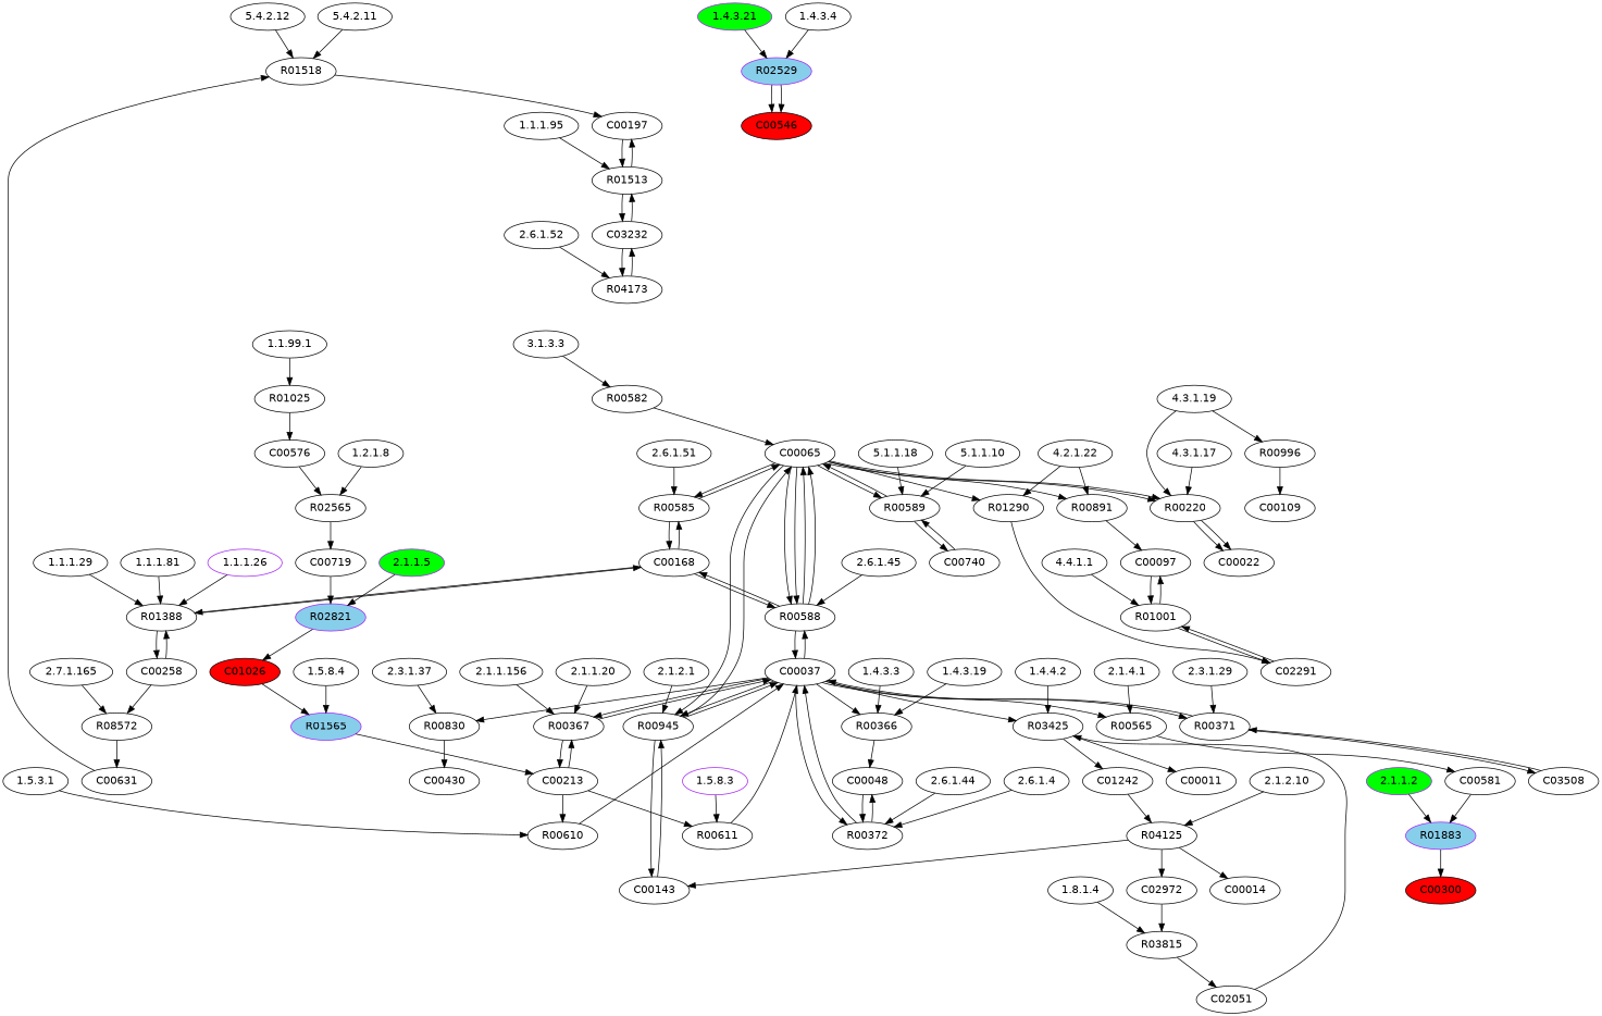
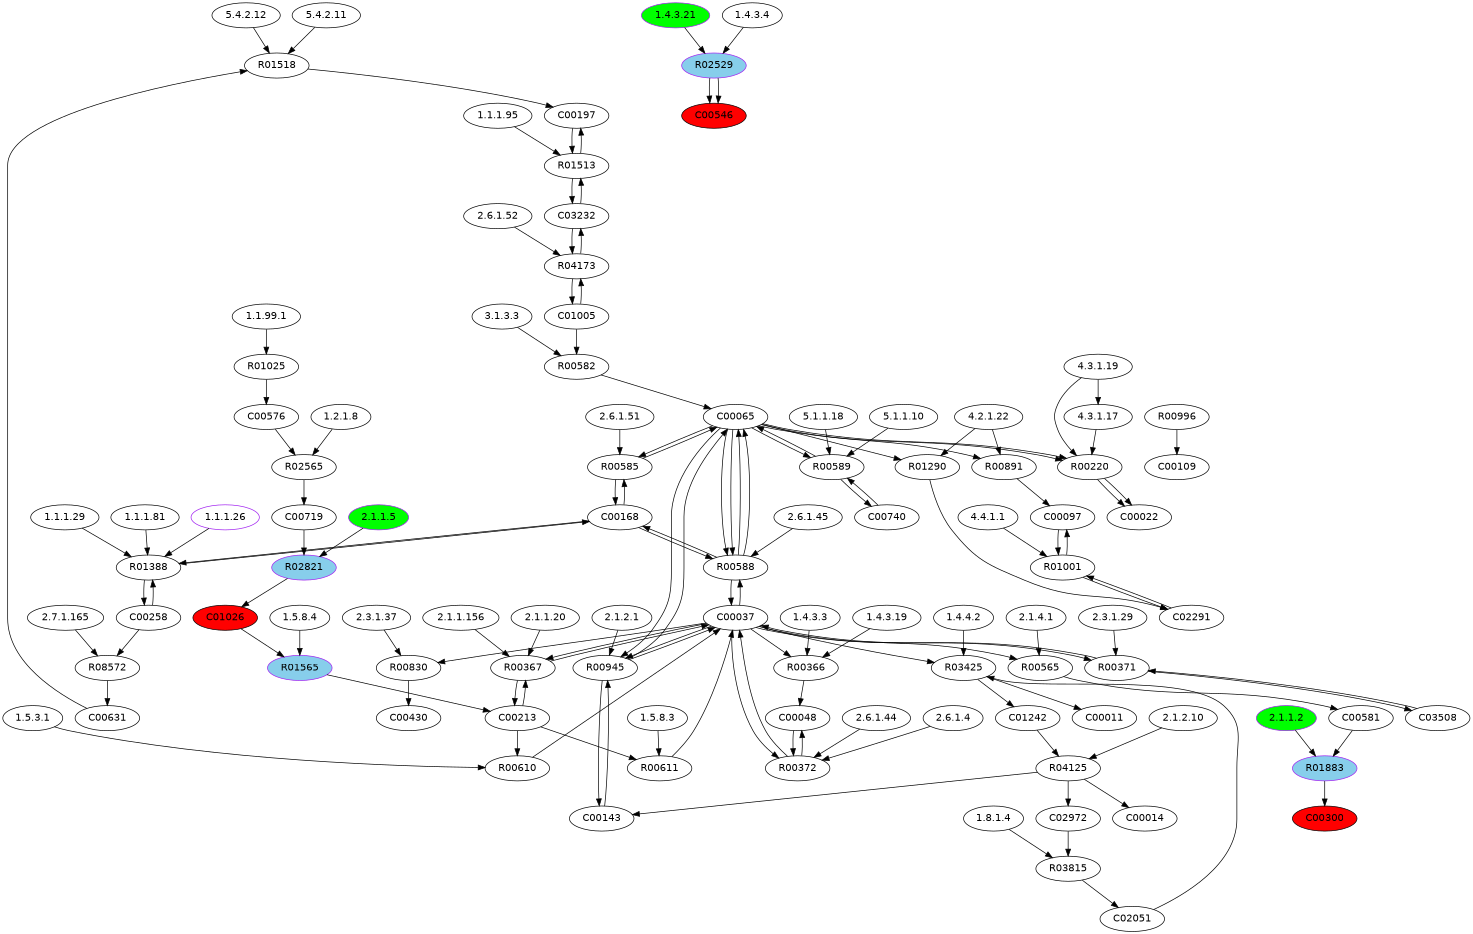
  digraph {
    fontname="DejaVu Sans"
    node [fontname="DejaVu Sans" type=E]
    edge [fontname="DejaVu Sans"]
    R01518 [type=R]
    "5.4.2.12"
    C00197 [type=C]
    R00830 [type=R]
    "2.3.1.37"
    C00430 [type=C]
    R00582 [type=R]
    "3.1.3.3"
    C00065 [type=C]
    R01001 [type=R]
    "4.4.1.1"
    C02291 [type=C]
    C00097 [type=C]
    R00585 [type=R]
    "2.6.1.51"
    C00168 [type=C]
    R00366 [type=R]
    "1.4.3.19"
    C00048 [type=C]
    R01565 [color=purple fillcolor=skyblue style=filled type=R]
    "1.5.8.4"
    C00213 [type=C]
    R00589 [type=R]
    "5.1.1.18"
    C00740 [type=C]
    "2.1.1.5" [color=purple fillcolor=green style=filled]
    R02821 [color=purple fillcolor=skyblue style=filled type=R]
    C01026 [fillcolor=red style=filled type=C]
    R01513 [type=R]
    "1.1.1.95"
    C03232 [type=C]
    R00367 [type=R]
    "2.1.1.156"
    C00037 [type=C]
    R03815 [type=R]
    "1.8.1.4"
    C02051 [type=C]
    R02565 [type=R]
    "1.2.1.8"
    C00719 [type=C]
    "2.1.1.20"
    "2.1.1.2" [color=purple fillcolor=green style=filled]
    R01883 [color=purple fillcolor=skyblue style=filled type=R]
    C00300 [fillcolor=red style=filled type=C]
    R01388 [type=R]
    "1.1.1.29"
    C00258 [type=C]
    R04173 [type=R]
    "2.6.1.52"
+   C01005 [type=C]
    R00220 [type=R]
    "4.3.1.19"
    R00996 [type=R]
    C00022 [type=C]
    C00109 [type=C]
    R00610 [type=R]
    "1.5.3.1"
    "1.4.3.21" [color=purple fillcolor=green style=filled]
    R02529 [color=purple fillcolor=skyblue style=filled type=R]
    C00546 [fillcolor=red style=filled type=C]
    R00611 [type=R]
-   "1.5.8.3" [color=purple]
+   "1.5.8.3"
    R00588 [type=R]
    "2.6.1.45"
    "1.4.3.4"
    R00372 [type=R]
    "2.6.1.44"
    R08572 [type=R]
    "2.7.1.165"
    C00631 [type=C]
    "2.6.1.4"
    "5.1.1.10"
    R00945 [type=R]
    "2.1.2.1"
    C00143 [type=C]
    "4.3.1.17"
    R04125 [type=R]
    "2.1.2.10"
    C02972 [type=C]
    C00014 [type=C]
    R00891 [type=R]
    "4.2.1.22"
    R01290 [type=R]
    "1.1.1.81"
    R00565 [type=R]
    "2.1.4.1"
    C00581 [type=C]
    R03425 [type=R]
    "1.4.4.2"
    C00011 [type=C]
    C01242 [type=C]
    R01025 [type=R]
    "1.1.99.1"
    C00576 [type=C]
    R00371 [type=R]
    "2.3.1.29"
    C03508 [type=C]
    "1.1.1.26" [color=purple]
    "5.4.2.11"
    "1.4.3.3"
    R01518 -> C00197
    "5.4.2.12" -> R01518
    C00197 -> R01513
    R00830 -> C00430
    "2.3.1.37" -> R00830
    R00582 -> C00065
    "3.1.3.3" -> R00582
    C00065 -> R00585
    C00065 -> R00589
    C00065 -> R00220
    C00065 -> R00220
    C00065 -> R00588
    C00065 -> R00588
    C00065 -> R00945
    C00065 -> R00891
    C00065 -> R01290
    R01001 -> C02291
    R01001 -> C00097
    "4.4.1.1" -> R01001
    C02291 -> R01001
    C00097 -> R01001
    R00585 -> C00065
    R00585 -> C00168
    "2.6.1.51" -> R00585
    C00168 -> R00585
    C00168 -> R01388
    C00168 -> R00588
    R00366 -> C00048
    "1.4.3.19" -> R00366
    C00048 -> R00372
    R01565 -> C00213
    "1.5.8.4" -> R01565
    C00213 -> R00367
    C00213 -> R00610
    C00213 -> R00611
    R00589 -> C00065
    R00589 -> C00740
    "5.1.1.18" -> R00589
    C00740 -> R00589
    "2.1.1.5" -> R02821
    R02821 -> C01026
    C01026 -> R01565
    R01513 -> C00197
    R01513 -> C03232
    "1.1.1.95" -> R01513
    C03232 -> R01513
    C03232 -> R04173
    R00367 -> C00213
    R00367 -> C00037
    "2.1.1.156" -> R00367
    C00037 -> R00830
    C00037 -> R00366
    C00037 -> R00367
    C00037 -> R00588
    C00037 -> R00372
    C00037 -> R00945
    C00037 -> R00565
    C00037 -> R03425
    C00037 -> R00371
    R03815 -> C02051
    "1.8.1.4" -> R03815
    C02051 -> R03425
    R02565 -> C00719
    "1.2.1.8" -> R02565
    C00719 -> R02821
    "2.1.1.20" -> R00367
    "2.1.1.2" -> R01883
    R01883 -> C00300
    R01388 -> C00168
    R01388 -> C00258
    "1.1.1.29" -> R01388
    C00258 -> R01388
    C00258 -> R08572
    R04173 -> C03232
+   R04173 -> C01005
    "2.6.1.52" -> R04173
+   C01005 -> R00582
+   C01005 -> R04173
    R00220 -> C00022
    R00220 -> C00022
    "4.3.1.19" -> R00220
-   "4.3.1.19" -> R00996
+   "4.3.1.19" -> "4.3.1.17"
    R00996 -> C00109
    R00610 -> C00037
    "1.5.3.1" -> R00610
    "1.4.3.21" -> R02529
    R02529 -> C00546
    R02529 -> C00546
    R00611 -> C00037
    "1.5.8.3" -> R00611
    R00588 -> C00065
    R00588 -> C00065
    R00588 -> C00168
    R00588 -> C00037
    "2.6.1.45" -> R00588
    "1.4.3.4" -> R02529
    R00372 -> C00048
    R00372 -> C00037
    "2.6.1.44" -> R00372
    R08572 -> C00631
    "2.7.1.165" -> R08572
    C00631 -> R01518
    "2.6.1.4" -> R00372
    "5.1.1.10" -> R00589
    R00945 -> C00065
    R00945 -> C00037
    R00945 -> C00143
    "2.1.2.1" -> R00945
    C00143 -> R00945
    "4.3.1.17" -> R00220
    R04125 -> C00143
    R04125 -> C02972
    R04125 -> C00014
    "2.1.2.10" -> R04125
    C02972 -> R03815
    R00891 -> C00097
    "4.2.1.22" -> R00891
    "4.2.1.22" -> R01290
    R01290 -> C02291
    "1.1.1.81" -> R01388
    R00565 -> C00581
    "2.1.4.1" -> R00565
    C00581 -> R01883
    R03425 -> C00011
    R03425 -> C01242
    "1.4.4.2" -> R03425
    C01242 -> R04125
    R01025 -> C00576
    "1.1.99.1" -> R01025
    C00576 -> R02565
    R00371 -> C00037
    R00371 -> C03508
    "2.3.1.29" -> R00371
    C03508 -> R00371
    "1.1.1.26" -> R01388
    "5.4.2.11" -> R01518
    "1.4.3.3" -> R00366
  }
